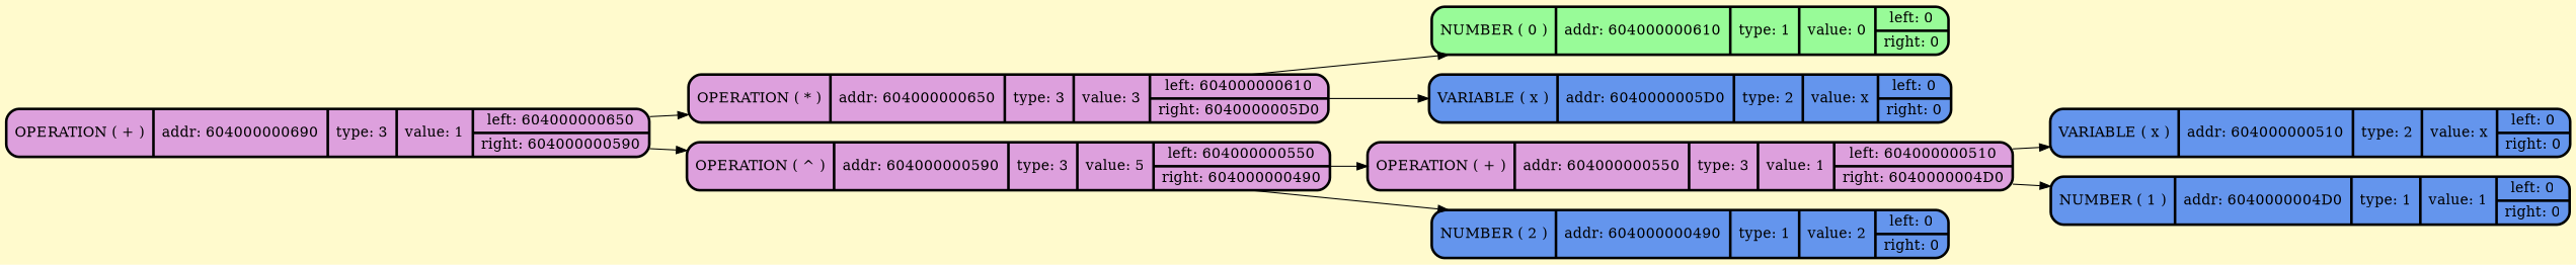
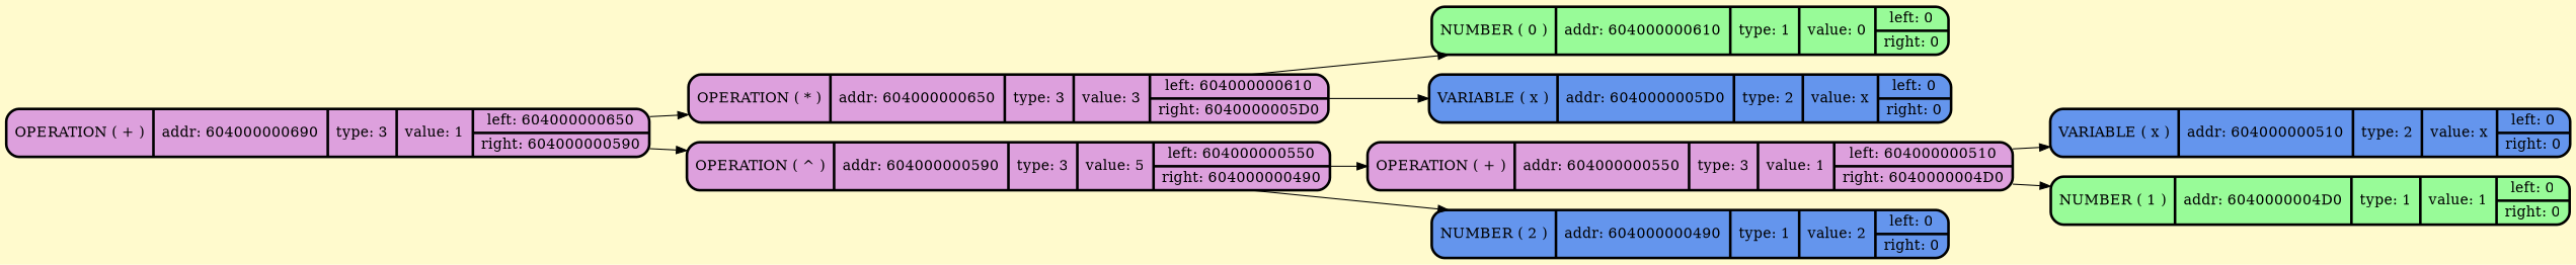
  digraph {
    bgcolor=lemonchiffon
    rankdir=LR
    node [color="#000000" fillcolor=plum fontcolor="#000000" penwidth=2.5 shape=Mrecord style=filled]
    n1 [label=" {OPERATION ( + ) | addr: 604000000690 | type: 3 | value: 1 | {left: 604000000650 | right: 604000000590}} "]
    n2 [label=" {OPERATION ( * ) | addr: 604000000650 | type: 3 | value: 3 | {left: 604000000610 | right: 6040000005D0}} "]
    n3 [label=" {OPERATION ( ^ ) | addr: 604000000590 | type: 3 | value: 5 | {left: 604000000550 | right: 604000000490}} "]
    n4 [fillcolor=palegreen label="  {NUMBER ( 0 )| addr: 604000000610 | type: 1| value: 0 | {left: 0 | right: 0}} "]
    n5 [fillcolor=cornflowerblue label="  {VARIABLE ( x )| addr: 6040000005D0 | type: 2| value: x | {left: 0 | right: 0}} "]
    n6 [label=" {OPERATION ( + ) | addr: 604000000550 | type: 3 | value: 1 | {left: 604000000510 | right: 6040000004D0}} "]
    n7 [fillcolor=cornflowerblue label="  {NUMBER ( 2 )| addr: 604000000490 | type: 1| value: 2 | {left: 0 | right: 0}} "]
    n8 [fillcolor=cornflowerblue label="  {VARIABLE ( x )| addr: 604000000510 | type: 2| value: x | {left: 0 | right: 0}} "]
-   n9 [fillcolor=cornflowerblue label="  {NUMBER ( 1 )| addr: 6040000004D0 | type: 1| value: 1 | {left: 0 | right: 0}} "]
+   n9 [fillcolor=palegreen label="  {NUMBER ( 1 )| addr: 6040000004D0 | type: 1| value: 1 | {left: 0 | right: 0}} "]
    n1 -> n2
    n1 -> n3
    n2 -> n4
    n2 -> n5
    n3 -> n6
    n3 -> n7
    n6 -> n8
    n6 -> n9
  }
